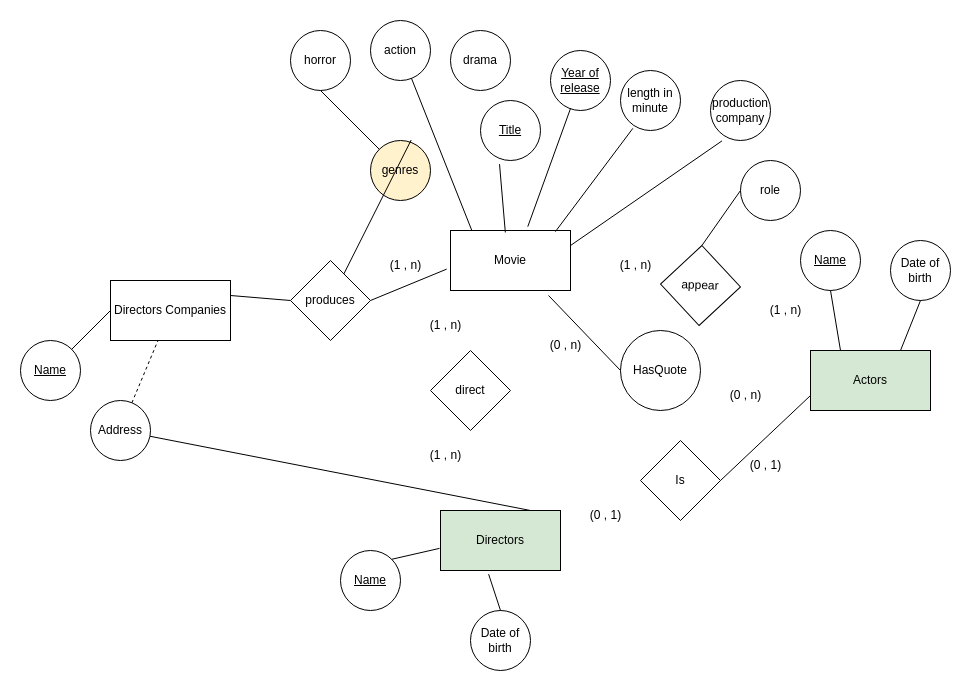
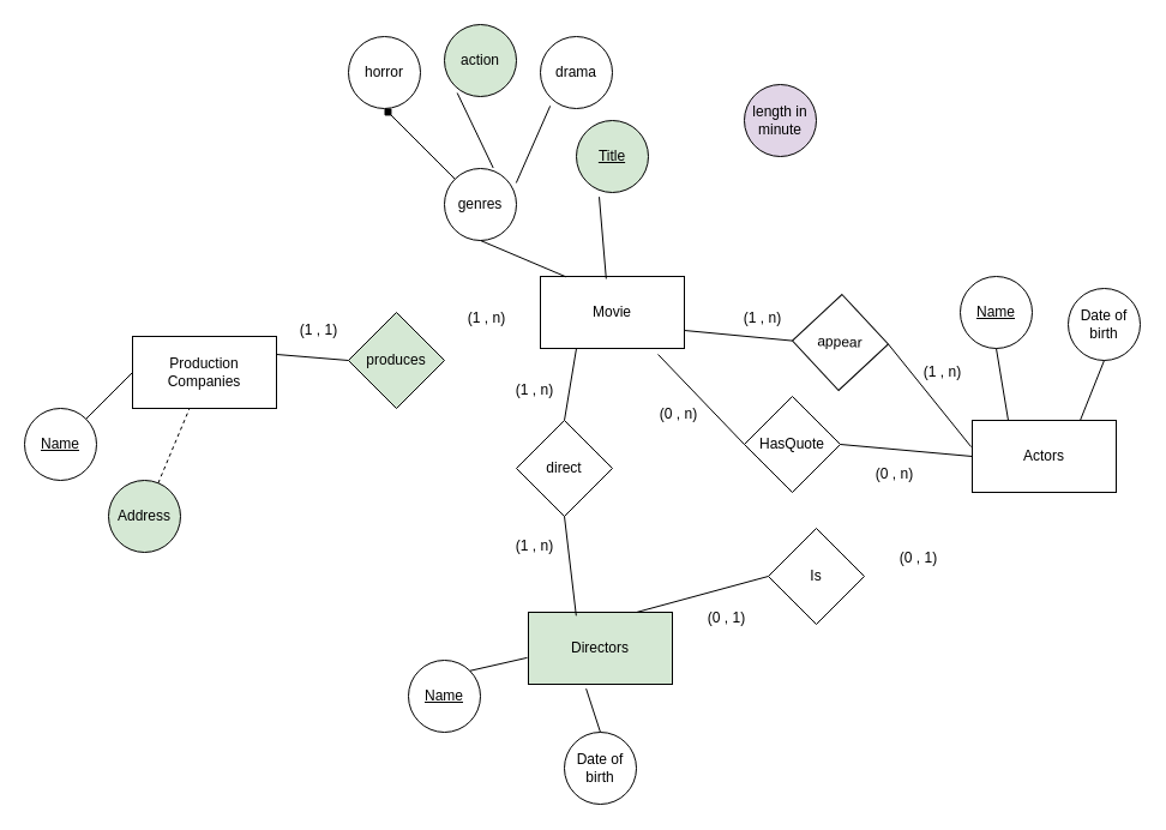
  <mxCell id="0" />
  <mxCell id="1" parent="0" />
  <mxCell id="2" value="Movie" style="rounded=0;whiteSpace=wrap;html=1;" parent="1" vertex="1"><mxGeometry x="450" y="230" width="120" height="60" as="geometry" /></mxCell>
- <mxCell id="3" value="Title" style="ellipse;whiteSpace=wrap;html=1;aspect=fixed;fontStyle=4" parent="1" vertex="1"><mxGeometry x="480" y="100" width="60" height="60" as="geometry" /></mxCell>
- <mxCell id="4" value="&lt;u&gt;Year of release&lt;/u&gt;" style="ellipse;whiteSpace=wrap;html=1;aspect=fixed;" parent="1" vertex="1"><mxGeometry x="550" y="50" width="60" height="60" as="geometry" /></mxCell>
- <mxCell id="5" value="length in minute" style="ellipse;whiteSpace=wrap;html=1;aspect=fixed;" parent="1" vertex="1"><mxGeometry x="620" y="70" width="60" height="60" as="geometry" /></mxCell>
- <mxCell id="6" value="production company" style="ellipse;whiteSpace=wrap;html=1;aspect=fixed;" parent="1" vertex="1"><mxGeometry x="710" y="80" width="60" height="60" as="geometry" /></mxCell>
- <mxCell id="7" value="genres" style="ellipse;whiteSpace=wrap;html=1;aspect=fixed;fillColor=#fff2cc;" parent="1" vertex="1"><mxGeometry x="370" y="140" width="60" height="60" as="geometry" /></mxCell>
+ <mxCell id="3" value="Title" style="ellipse;whiteSpace=wrap;html=1;aspect=fixed;fontStyle=4;fillColor=#d5e8d4;" parent="1" vertex="1"><mxGeometry x="480" y="100" width="60" height="60" as="geometry" /></mxCell>
+ <mxCell id="5" value="length in minute" style="ellipse;whiteSpace=wrap;html=1;aspect=fixed;fillColor=#e1d5e7;" parent="1" vertex="1"><mxGeometry x="620" y="70" width="60" height="60" as="geometry" /></mxCell>
+ <mxCell id="7" value="genres" style="ellipse;whiteSpace=wrap;html=1;aspect=fixed;" parent="1" vertex="1"><mxGeometry x="370" y="140" width="60" height="60" as="geometry" /></mxCell>
  <mxCell id="8" value="horror" style="ellipse;whiteSpace=wrap;html=1;aspect=fixed;" parent="1" vertex="1"><mxGeometry x="290" y="30" width="60" height="60" as="geometry" /></mxCell>
- <mxCell id="9" value="action" style="ellipse;whiteSpace=wrap;html=1;aspect=fixed;" parent="1" vertex="1"><mxGeometry x="370" y="20" width="60" height="60" as="geometry" /></mxCell>
+ <mxCell id="9" value="action" style="ellipse;whiteSpace=wrap;html=1;aspect=fixed;fillColor=#d5e8d4;" parent="1" vertex="1"><mxGeometry x="370" y="20" width="60" height="60" as="geometry" /></mxCell>
  <mxCell id="10" value="drama" style="ellipse;whiteSpace=wrap;html=1;aspect=fixed;" parent="1" vertex="1"><mxGeometry x="450" y="30" width="60" height="60" as="geometry" /></mxCell>
- <mxCell id="11" value="" style="endArrow=none;html=1;rounded=0;exitX=0;exitY=0;exitDx=0;exitDy=0;entryX=0.5;entryY=1;entryDx=0;entryDy=0;" parent="1" source="7" target="8" edge="1"><mxGeometry width="50" height="50" relative="1" as="geometry"><mxPoint x="710" y="370" as="sourcePoint" /><mxPoint x="760" y="320" as="targetPoint" /></mxGeometry></mxCell>
- <mxCell id="12" value="" style="endArrow=none;html=1;rounded=0;exitX=0.678;exitY=-0.008;exitDx=0;exitDy=0;exitPerimeter=0;" parent="1" source="7" target="44" edge="1"><mxGeometry width="50" height="50" relative="1" as="geometry"><mxPoint x="349" y="209" as="sourcePoint" /><mxPoint x="370" y="130" as="targetPoint" /></mxGeometry></mxCell>
- <mxCell id="14" value="" style="endArrow=none;html=1;rounded=0;exitX=0.179;exitY=0.006;exitDx=0;exitDy=0;exitPerimeter=0;" parent="1" source="2" target="9" edge="1"><mxGeometry width="50" height="50" relative="1" as="geometry"><mxPoint x="710" y="370" as="sourcePoint" /><mxPoint x="760" y="320" as="targetPoint" /></mxGeometry></mxCell>
+ <mxCell id="11" value="" style="endArrow=diamond;html=1;rounded=0;exitX=0;exitY=0;exitDx=0;exitDy=0;entryX=0.5;entryY=1;entryDx=0;entryDy=0;" parent="1" source="7" target="8" edge="1"><mxGeometry width="50" height="50" relative="1" as="geometry"><mxPoint x="710" y="370" as="sourcePoint" /><mxPoint x="760" y="320" as="targetPoint" /></mxGeometry></mxCell>
+ <mxCell id="12" value="" style="endArrow=none;html=1;rounded=0;exitX=0.678;exitY=-0.008;exitDx=0;exitDy=0;entryX=0.178;entryY=0.95;entryDx=0;entryDy=0;exitPerimeter=0;entryPerimeter=0;" parent="1" source="7" target="9" edge="1"><mxGeometry width="50" height="50" relative="1" as="geometry"><mxPoint x="349" y="209" as="sourcePoint" /><mxPoint x="370" y="130" as="targetPoint" /></mxGeometry></mxCell>
+ <mxCell id="13" value="" style="endArrow=none;html=1;rounded=0;exitX=0.997;exitY=0.2;exitDx=0;exitDy=0;entryX=0.136;entryY=0.964;entryDx=0;entryDy=0;exitPerimeter=0;entryPerimeter=0;" parent="1" source="7" target="10" edge="1"><mxGeometry width="50" height="50" relative="1" as="geometry"><mxPoint x="381" y="200" as="sourcePoint" /><mxPoint x="421" y="137" as="targetPoint" /></mxGeometry></mxCell>
+ <mxCell id="14" value="" style="endArrow=none;html=1;rounded=0;exitX=0.179;exitY=0.006;exitDx=0;exitDy=0;exitPerimeter=0;entryX=0.5;entryY=1;entryDx=0;entryDy=0;" parent="1" source="2" target="7" edge="1"><mxGeometry width="50" height="50" relative="1" as="geometry"><mxPoint x="710" y="370" as="sourcePoint" /><mxPoint x="760" y="320" as="targetPoint" /></mxGeometry></mxCell>
  <mxCell id="15" value="" style="endArrow=none;html=1;rounded=0;exitX=0.457;exitY=0.033;exitDx=0;exitDy=0;exitPerimeter=0;entryX=0.317;entryY=1.061;entryDx=0;entryDy=0;entryPerimeter=0;" parent="1" source="2" target="3" edge="1"><mxGeometry width="50" height="50" relative="1" as="geometry"><mxPoint x="421" y="330" as="sourcePoint" /><mxPoint x="390" y="250" as="targetPoint" /></mxGeometry></mxCell>
- <mxCell id="16" value="" style="endArrow=none;html=1;rounded=0;exitX=0.644;exitY=-0.064;exitDx=0;exitDy=0;exitPerimeter=0;" parent="1" source="2" target="4" edge="1"><mxGeometry width="50" height="50" relative="1" as="geometry"><mxPoint x="455" y="332" as="sourcePoint" /><mxPoint x="469" y="254" as="targetPoint" /></mxGeometry></mxCell>
- <mxCell id="17" value="" style="endArrow=none;html=1;rounded=0;exitX=0.874;exitY=0.019;exitDx=0;exitDy=0;exitPerimeter=0;entryX=0.206;entryY=0.964;entryDx=0;entryDy=0;entryPerimeter=0;" parent="1" source="2" target="5" edge="1"><mxGeometry width="50" height="50" relative="1" as="geometry"><mxPoint x="465" y="342" as="sourcePoint" /><mxPoint x="479" y="264" as="targetPoint" /></mxGeometry></mxCell>
- <mxCell id="18" value="" style="endArrow=none;html=1;rounded=0;exitX=1;exitY=0.25;exitDx=0;exitDy=0;entryX=0.192;entryY=1.006;entryDx=0;entryDy=0;entryPerimeter=0;" parent="1" source="2" target="6" edge="1"><mxGeometry width="50" height="50" relative="1" as="geometry"><mxPoint x="525" y="331" as="sourcePoint" /><mxPoint x="622" y="258" as="targetPoint" /></mxGeometry></mxCell>
- <mxCell id="19" value="Actors" style="rounded=0;whiteSpace=wrap;html=1;fillColor=#d5e8d4;" parent="1" vertex="1"><mxGeometry x="810" y="350" width="120" height="60" as="geometry" /></mxCell>
+ <mxCell id="19" value="Actors" style="rounded=0;whiteSpace=wrap;html=1;" parent="1" vertex="1"><mxGeometry x="810" y="350" width="120" height="60" as="geometry" /></mxCell>
  <mxCell id="20" value="Directors" style="rounded=0;whiteSpace=wrap;html=1;fillColor=#d5e8d4;" parent="1" vertex="1"><mxGeometry x="440" y="510" width="120" height="60" as="geometry" /></mxCell>
  <mxCell id="21" value="Name" style="ellipse;whiteSpace=wrap;html=1;aspect=fixed;fontStyle=4" parent="1" vertex="1"><mxGeometry x="800" y="230" width="60" height="60" as="geometry" /></mxCell>
  <mxCell id="22" value="Date of birth" style="ellipse;whiteSpace=wrap;html=1;aspect=fixed;" parent="1" vertex="1"><mxGeometry x="890" y="240" width="60" height="60" as="geometry" /></mxCell>
  <mxCell id="23" value="" style="endArrow=none;html=1;rounded=0;exitX=0.25;exitY=0;exitDx=0;exitDy=0;entryX=0.5;entryY=1;entryDx=0;entryDy=0;" parent="1" source="19" target="21" edge="1"><mxGeometry width="50" height="50" relative="1" as="geometry"><mxPoint x="540" y="345" as="sourcePoint" /><mxPoint x="722" y="260" as="targetPoint" /></mxGeometry></mxCell>
  <mxCell id="24" value="" style="endArrow=none;html=1;rounded=0;exitX=0.75;exitY=0;exitDx=0;exitDy=0;entryX=0.5;entryY=1;entryDx=0;entryDy=0;" parent="1" source="19" target="22" edge="1"><mxGeometry width="50" height="50" relative="1" as="geometry"><mxPoint x="550" y="355" as="sourcePoint" /><mxPoint x="732" y="270" as="targetPoint" /></mxGeometry></mxCell>
  <mxCell id="25" value="appear" style="rhombus;whiteSpace=wrap;html=1;rotation=2;" parent="1" vertex="1"><mxGeometry x="660" y="245" width="80" height="80" as="geometry" /></mxCell>
- <mxCell id="26" value="role" style="ellipse;whiteSpace=wrap;html=1;aspect=fixed;" parent="1" vertex="1"><mxGeometry x="740" y="160" width="60" height="60" as="geometry" /></mxCell>
- <mxCell id="27" value="" style="endArrow=none;html=1;rounded=0;exitX=0.5;exitY=0;exitDx=0;exitDy=0;entryX=0;entryY=0.5;entryDx=0;entryDy=0;" parent="1" source="25" target="26" edge="1"><mxGeometry width="50" height="50" relative="1" as="geometry"><mxPoint x="540" y="345" as="sourcePoint" /><mxPoint x="722" y="260" as="targetPoint" /></mxGeometry></mxCell>
+ <mxCell id="28" value="" style="endArrow=none;html=1;rounded=0;exitX=-0.008;exitY=0.367;exitDx=0;exitDy=0;entryX=1;entryY=0.5;entryDx=0;entryDy=0;exitPerimeter=0;" parent="1" source="19" target="25" edge="1"><mxGeometry width="50" height="50" relative="1" as="geometry"><mxPoint x="850" y="360" as="sourcePoint" /><mxPoint x="840" y="300" as="targetPoint" /></mxGeometry></mxCell>
  <mxCell id="29" value="Name" style="ellipse;whiteSpace=wrap;html=1;aspect=fixed;fontStyle=4" parent="1" vertex="1"><mxGeometry x="340" y="550" width="60" height="60" as="geometry" /></mxCell>
  <mxCell id="30" value="Date of birth" style="ellipse;whiteSpace=wrap;html=1;aspect=fixed;" parent="1" vertex="1"><mxGeometry x="470" y="610" width="60" height="60" as="geometry" /></mxCell>
  <mxCell id="31" value="" style="endArrow=none;html=1;rounded=0;exitX=1;exitY=0;exitDx=0;exitDy=0;entryX=-0.008;entryY=0.631;entryDx=0;entryDy=0;entryPerimeter=0;" parent="1" source="29" target="20" edge="1"><mxGeometry width="50" height="50" relative="1" as="geometry"><mxPoint x="644" y="370" as="sourcePoint" /><mxPoint x="541" y="366" as="targetPoint" /></mxGeometry></mxCell>
  <mxCell id="32" value="" style="endArrow=none;html=1;rounded=0;exitX=0.5;exitY=0;exitDx=0;exitDy=0;entryX=0.401;entryY=1.061;entryDx=0;entryDy=0;entryPerimeter=0;" parent="1" source="30" target="20" edge="1"><mxGeometry width="50" height="50" relative="1" as="geometry"><mxPoint x="421" y="599" as="sourcePoint" /><mxPoint x="459" y="548" as="targetPoint" /></mxGeometry></mxCell>
  <mxCell id="33" value="direct" style="rhombus;whiteSpace=wrap;html=1;" parent="1" vertex="1"><mxGeometry x="430" y="350" width="80" height="80" as="geometry" /></mxCell>
- <mxCell id="37" value="" style="endArrow=none;html=1;rounded=0;exitX=0.75;exitY=0;exitDx=0;exitDy=0;" parent="1" source="20" target="40" edge="1"><mxGeometry width="50" height="50" relative="1" as="geometry"><mxPoint x="480" y="528" as="sourcePoint" /><mxPoint x="670" y="480" as="targetPoint" /></mxGeometry></mxCell>
- <mxCell id="38" value="Directors Companies" style="rounded=0;whiteSpace=wrap;html=1;" parent="1" vertex="1"><mxGeometry x="110" y="280" width="120" height="60" as="geometry" /></mxCell>
+ <mxCell id="34" value="" style="endArrow=none;html=1;rounded=0;exitX=0;exitY=0.5;exitDx=0;exitDy=0;entryX=1;entryY=0.75;entryDx=0;entryDy=0;" parent="1" target="2" edge="1" source="25"><mxGeometry width="50" height="50" relative="1" as="geometry"><mxPoint x="634" y="360" as="sourcePoint" /><mxPoint x="531" y="356" as="targetPoint" /></mxGeometry></mxCell>
+ <mxCell id="35" value="" style="endArrow=none;html=1;rounded=0;exitX=0.5;exitY=0;exitDx=0;exitDy=0;entryX=0.25;entryY=1;entryDx=0;entryDy=0;" parent="1" source="33" target="2" edge="1"><mxGeometry width="50" height="50" relative="1" as="geometry"><mxPoint x="644" y="370" as="sourcePoint" /><mxPoint x="541" y="366" as="targetPoint" /></mxGeometry></mxCell>
+ <mxCell id="36" value="" style="endArrow=none;html=1;rounded=0;exitX=0.332;exitY=0.047;exitDx=0;exitDy=0;entryX=0.5;entryY=1;entryDx=0;entryDy=0;exitPerimeter=0;" parent="1" source="20" target="33" edge="1"><mxGeometry width="50" height="50" relative="1" as="geometry"><mxPoint x="490" y="420" as="sourcePoint" /><mxPoint x="450" y="390" as="targetPoint" /></mxGeometry></mxCell>
+ <mxCell id="37" value="" style="endArrow=none;html=1;rounded=0;exitX=0.75;exitY=0;exitDx=0;exitDy=0;entryX=0;entryY=0.5;entryDx=0;entryDy=0;" parent="1" source="20" target="53" edge="1"><mxGeometry width="50" height="50" relative="1" as="geometry"><mxPoint x="480" y="528" as="sourcePoint" /><mxPoint x="670" y="480" as="targetPoint" /></mxGeometry></mxCell>
+ <mxCell id="38" value="Production Companies" style="rounded=0;whiteSpace=wrap;html=1;" parent="1" vertex="1"><mxGeometry x="110" y="280" width="120" height="60" as="geometry" /></mxCell>
  <mxCell id="39" value="Name" style="ellipse;whiteSpace=wrap;html=1;aspect=fixed;fontStyle=4" parent="1" vertex="1"><mxGeometry x="20" y="340" width="60" height="60" as="geometry" /></mxCell>
- <mxCell id="40" value="Address" style="ellipse;whiteSpace=wrap;html=1;aspect=fixed;" parent="1" vertex="1"><mxGeometry x="90" y="400" width="60" height="60" as="geometry" /></mxCell>
+ <mxCell id="40" value="Address" style="ellipse;whiteSpace=wrap;html=1;aspect=fixed;fillColor=#d5e8d4;" parent="1" vertex="1"><mxGeometry x="90" y="400" width="60" height="60" as="geometry" /></mxCell>
  <mxCell id="41" value="" style="endArrow=none;html=1;rounded=0;exitX=1;exitY=0;exitDx=0;exitDy=0;entryX=0;entryY=0.5;entryDx=0;entryDy=0;" parent="1" source="39" target="38" edge="1"><mxGeometry width="50" height="50" relative="1" as="geometry"><mxPoint x="481" y="240" as="sourcePoint" /><mxPoint x="410" y="210" as="targetPoint" /></mxGeometry></mxCell>
  <mxCell id="42" value="" style="endArrow=none;html=1;rounded=0;dashed=1;" parent="1" source="40" target="38" edge="1"><mxGeometry width="50" height="50" relative="1" as="geometry"><mxPoint x="81" y="359" as="sourcePoint" /><mxPoint x="160" y="340" as="targetPoint" /></mxGeometry></mxCell>
  <mxCell id="43" value="" style="endArrow=none;html=1;rounded=0;entryX=1;entryY=0.25;entryDx=0;entryDy=0;exitX=0;exitY=0.5;exitDx=0;exitDy=0;" parent="1" source="44" target="38" edge="1"><mxGeometry width="50" height="50" relative="1" as="geometry"><mxPoint x="320" y="290" as="sourcePoint" /><mxPoint x="410" y="210" as="targetPoint" /></mxGeometry></mxCell>
- <mxCell id="44" value="produces" style="rhombus;whiteSpace=wrap;html=1;" parent="1" vertex="1"><mxGeometry x="290" y="260" width="80" height="80" as="geometry" /></mxCell>
- <mxCell id="45" value="" style="endArrow=none;html=1;rounded=0;exitX=1;exitY=0.5;exitDx=0;exitDy=0;entryX=-0.032;entryY=0.644;entryDx=0;entryDy=0;entryPerimeter=0;" parent="1" source="44" target="2" edge="1"><mxGeometry width="50" height="50" relative="1" as="geometry"><mxPoint x="490" y="360" as="sourcePoint" /><mxPoint x="490" y="300" as="targetPoint" /></mxGeometry></mxCell>
+ <mxCell id="44" value="produces" style="rhombus;whiteSpace=wrap;html=1;fillColor=#d5e8d4;" parent="1" vertex="1"><mxGeometry x="290" y="260" width="80" height="80" as="geometry" /></mxCell>
+ <mxCell id="46" value="(1 , 1)" style="text;html=1;align=center;verticalAlign=middle;resizable=0;points=[];autosize=1;strokeColor=none;fillColor=none;" parent="1" vertex="1"><mxGeometry x="240" y="260" width="50" height="30" as="geometry" /></mxCell>
  <mxCell id="47" value="(1 , n)" style="text;html=1;align=center;verticalAlign=middle;resizable=0;points=[];autosize=1;strokeColor=none;fillColor=none;" parent="1" vertex="1"><mxGeometry x="380" y="250" width="50" height="30" as="geometry" /></mxCell>
  <mxCell id="48" value="(1 , n)" style="text;html=1;align=center;verticalAlign=middle;resizable=0;points=[];autosize=1;strokeColor=none;fillColor=none;" parent="1" vertex="1"><mxGeometry x="420" y="310" width="50" height="30" as="geometry" /></mxCell>
  <mxCell id="49" value="(1 , n)" style="text;html=1;align=center;verticalAlign=middle;resizable=0;points=[];autosize=1;strokeColor=none;fillColor=none;" parent="1" vertex="1"><mxGeometry x="420" y="440" width="50" height="30" as="geometry" /></mxCell>
  <mxCell id="50" value="(0 , 1)" style="text;html=1;align=center;verticalAlign=middle;resizable=0;points=[];autosize=1;strokeColor=none;fillColor=none;" parent="1" vertex="1"><mxGeometry x="580" y="500" width="50" height="30" as="geometry" /></mxCell>
  <mxCell id="51" value="(1 , n)" style="text;html=1;align=center;verticalAlign=middle;resizable=0;points=[];autosize=1;strokeColor=none;fillColor=none;" parent="1" vertex="1"><mxGeometry x="610" y="250" width="50" height="30" as="geometry" /></mxCell>
  <mxCell id="52" value="(1 , n)" style="text;html=1;align=center;verticalAlign=middle;resizable=0;points=[];autosize=1;strokeColor=none;fillColor=none;" parent="1" vertex="1"><mxGeometry x="760" y="295" width="50" height="30" as="geometry" /></mxCell>
  <mxCell id="53" value="Is" style="rhombus;whiteSpace=wrap;html=1;" vertex="1" parent="1"><mxGeometry x="640" y="440" width="80" height="80" as="geometry" /></mxCell>
- <mxCell id="54" value="" style="endArrow=none;html=1;rounded=0;exitX=0;exitY=0.75;exitDx=0;exitDy=0;entryX=1;entryY=0.5;entryDx=0;entryDy=0;" edge="1" parent="1" source="19" target="53"><mxGeometry width="50" height="50" relative="1" as="geometry"><mxPoint x="819" y="382" as="sourcePoint" /><mxPoint x="724" y="370" as="targetPoint" /></mxGeometry></mxCell>
- <mxCell id="55" value="HasQuote" style="ellipse;whiteSpace=wrap;html=1;" vertex="1" parent="1"><mxGeometry x="620" y="330" width="80" height="80" as="geometry" /></mxCell>
+ <mxCell id="55" value="HasQuote" style="rhombus;whiteSpace=wrap;html=1;" vertex="1" parent="1"><mxGeometry x="620" y="330" width="80" height="80" as="geometry" /></mxCell>
+ <mxCell id="56" value="" style="endArrow=none;html=1;rounded=0;exitX=0;exitY=0.5;exitDx=0;exitDy=0;entryX=1;entryY=0.5;entryDx=0;entryDy=0;" edge="1" parent="1" source="19" target="55"><mxGeometry width="50" height="50" relative="1" as="geometry"><mxPoint x="819" y="382" as="sourcePoint" /><mxPoint x="750" y="296" as="targetPoint" /></mxGeometry></mxCell>
  <mxCell id="57" value="" style="endArrow=none;html=1;rounded=0;exitX=0;exitY=0.5;exitDx=0;exitDy=0;entryX=0.817;entryY=1.083;entryDx=0;entryDy=0;entryPerimeter=0;" edge="1" parent="1" source="55" target="2"><mxGeometry width="50" height="50" relative="1" as="geometry"><mxPoint x="819" y="382" as="sourcePoint" /><mxPoint x="750" y="296" as="targetPoint" /></mxGeometry></mxCell>
  <mxCell id="58" value="(0 , 1)" style="text;html=1;align=center;verticalAlign=middle;resizable=0;points=[];autosize=1;strokeColor=none;fillColor=none;" vertex="1" parent="1"><mxGeometry x="740" y="450" width="50" height="30" as="geometry" /></mxCell>
  <mxCell id="59" value="(0 , n)" style="text;html=1;align=center;verticalAlign=middle;resizable=0;points=[];autosize=1;strokeColor=none;fillColor=none;" vertex="1" parent="1"><mxGeometry x="540" y="330" width="50" height="30" as="geometry" /></mxCell>
  <mxCell id="60" value="(0 , n)" style="text;html=1;align=center;verticalAlign=middle;resizable=0;points=[];autosize=1;strokeColor=none;fillColor=none;" vertex="1" parent="1"><mxGeometry x="720" y="380" width="50" height="30" as="geometry" /></mxCell>
